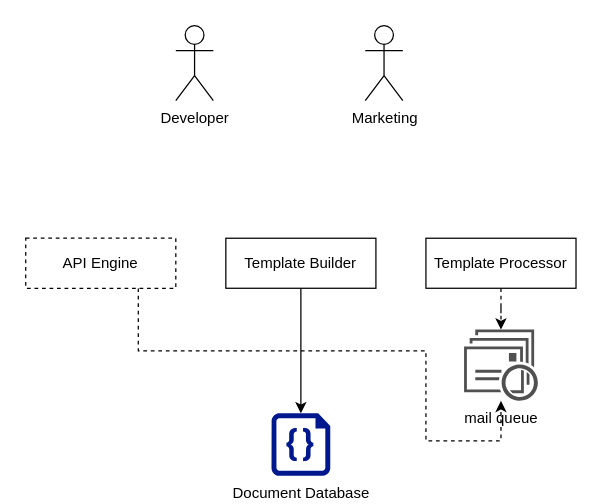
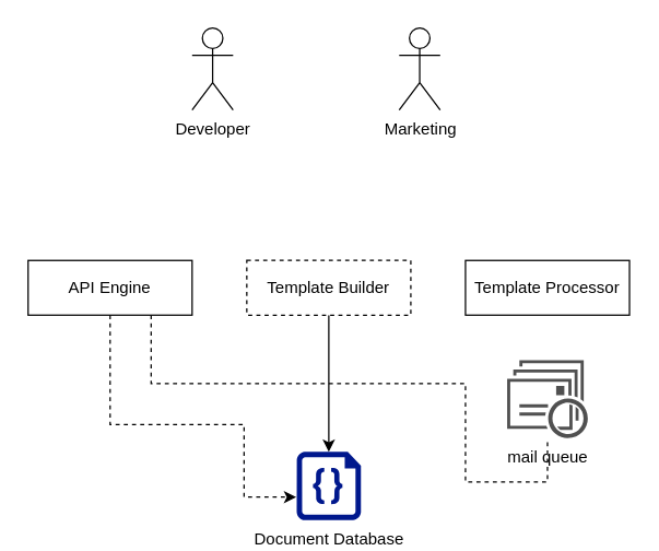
  <mxCell id="0" />
  <mxCell id="1" parent="0" />
  <mxCell id="2" style="edgeStyle=orthogonalEdgeStyle;rounded=0;orthogonalLoop=1;jettySize=auto;html=1;entryX=0.5;entryY=0;entryDx=0;entryDy=0;entryPerimeter=0;dashed=0;" edge="1" parent="1" source="3" target="7"><mxGeometry relative="1" as="geometry" /></mxCell>
- <mxCell id="3" value="Template Builder" style="rounded=0;whiteSpace=wrap;html=1;" vertex="1" parent="1"><mxGeometry x="180" y="190" width="120" height="40" as="geometry" /></mxCell>
+ <mxCell id="3" value="Template Builder" style="rounded=0;whiteSpace=wrap;html=1;dashed=1;" vertex="1" parent="1"><mxGeometry x="180" y="190" width="120" height="40" as="geometry" /></mxCell>
  <mxCell id="4" value="mail queue" style="pointerEvents=1;shadow=0;dashed=0;html=1;strokeColor=none;fillColor=#505050;labelPosition=center;verticalLabelPosition=bottom;verticalAlign=top;outlineConnect=0;align=center;shape=mxgraph.office.communications.queue_viewer;" vertex="1" parent="1"><mxGeometry x="370.5" y="263" width="59" height="57" as="geometry" /></mxCell>
- <mxCell id="5" style="edgeStyle=orthogonalEdgeStyle;rounded=0;orthogonalLoop=1;jettySize=auto;html=1;dashed=1;" edge="1" parent="1" source="6" target="4"><mxGeometry relative="1" as="geometry" /></mxCell>
  <mxCell id="6" value="Template Processor" style="rounded=0;whiteSpace=wrap;html=1;" vertex="1" parent="1"><mxGeometry x="340" y="190" width="120" height="40" as="geometry" /></mxCell>
  <mxCell id="7" value="Document Database" style="aspect=fixed;pointerEvents=1;shadow=0;dashed=0;html=1;strokeColor=none;labelPosition=center;verticalLabelPosition=bottom;verticalAlign=top;align=center;fillColor=#00188D;shape=mxgraph.azure.code_file" vertex="1" parent="1"><mxGeometry x="216.5" y="330" width="47" height="50" as="geometry" /></mxCell>
- <mxCell id="9" style="edgeStyle=orthogonalEdgeStyle;rounded=0;orthogonalLoop=1;jettySize=auto;html=1;dashed=1;" edge="1" parent="1" source="10" target="4"><mxGeometry relative="1" as="geometry"><Array as="points"><mxPoint x="110" y="280" /><mxPoint x="340" y="280" /><mxPoint x="340" y="352" /></Array></mxGeometry></mxCell>
- <mxCell id="10" value="API Engine" style="rounded=0;whiteSpace=wrap;html=1;dashed=1;" vertex="1" parent="1"><mxGeometry x="20" y="190" width="120" height="40" as="geometry" /></mxCell>
+ <mxCell id="8" style="edgeStyle=orthogonalEdgeStyle;rounded=0;orthogonalLoop=1;jettySize=auto;html=1;entryX=-0.007;entryY=0.662;entryDx=0;entryDy=0;entryPerimeter=0;dashed=1;" edge="1" parent="1" source="10" target="7"><mxGeometry relative="1" as="geometry"><Array as="points"><mxPoint x="80" y="310" /><mxPoint x="178" y="310" /><mxPoint x="178" y="363" /></Array></mxGeometry></mxCell>
+ <mxCell id="9" style="edgeStyle=orthogonalEdgeStyle;rounded=0;orthogonalLoop=1;jettySize=auto;html=1;dashed=1;endArrow=none;" edge="1" parent="1" source="10" target="4"><mxGeometry relative="1" as="geometry"><Array as="points"><mxPoint x="110" y="280" /><mxPoint x="340" y="280" /><mxPoint x="340" y="352" /></Array></mxGeometry></mxCell>
+ <mxCell id="10" value="API Engine" style="rounded=0;whiteSpace=wrap;html=1;" vertex="1" parent="1"><mxGeometry x="20" y="190" width="120" height="40" as="geometry" /></mxCell>
  <mxCell id="11" value="Developer" style="shape=umlActor;verticalLabelPosition=bottom;verticalAlign=top;html=1;outlineConnect=0;" vertex="1" parent="1"><mxGeometry x="140" y="20" width="30" height="60" as="geometry" /></mxCell>
  <mxCell id="12" value="Marketing" style="shape=umlActor;verticalLabelPosition=bottom;verticalAlign=top;html=1;outlineConnect=0;" vertex="1" parent="1"><mxGeometry x="291.5" y="20" width="30" height="60" as="geometry" /></mxCell>
